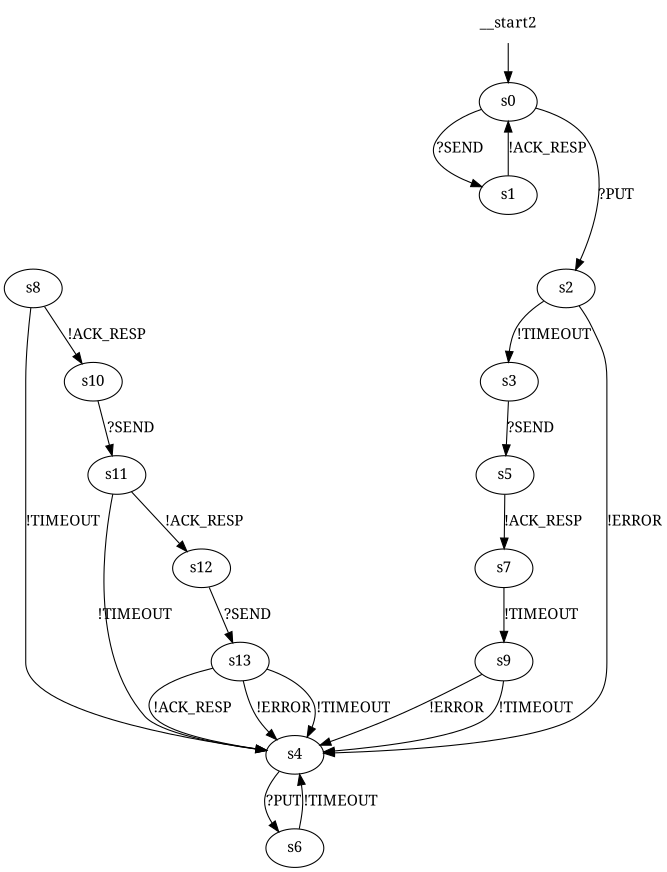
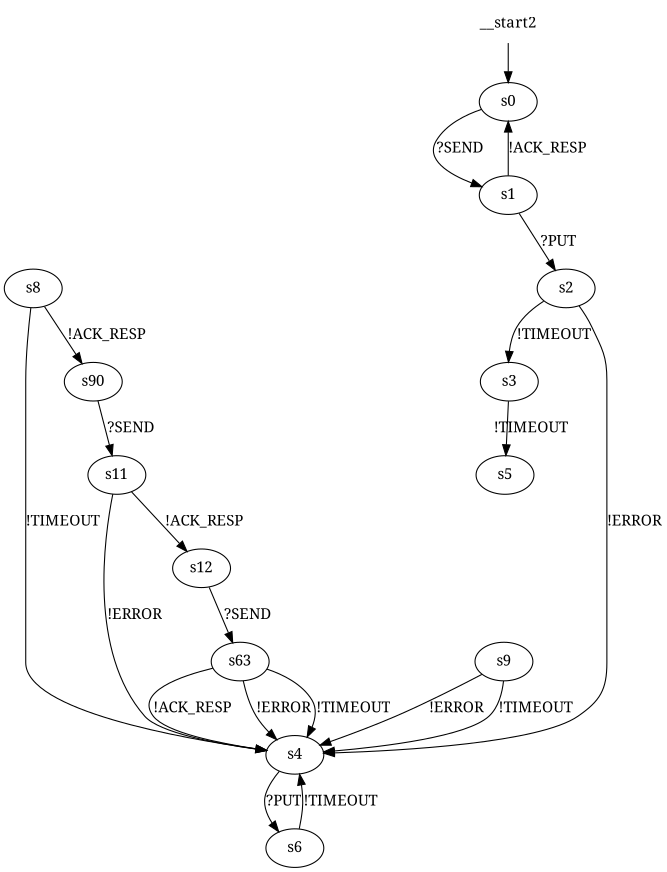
  digraph {
    fontname="Noto Serif"
    node [fontname="Noto Serif"]
    edge [fontname="Noto Serif"]
    n1 [label=s0]
    n2 [label=s1]
    n3 [label=s2]
    n4 [label=s3]
    n5 [label=s4]
    n6 [label=s5]
    n7 [label=s6]
-   n8 [label=s7]
    n9 [label=s9]
    n10 [label=s8]
-   n11 [label=s10]
+   n11 [label=s90]
    n12 [label=s11]
    n13 [label=s12]
-   n14 [label=s13]
+   n14 [label=s63]
    n15 [label=__start2 shape=none]
    n1 -> n2 [label="?SEND"]
-   n1 -> n3 [label="?PUT"]
+   n2 -> n3 [label="?PUT"]
    n2 -> n1 [label="!ACK_RESP"]
    n3 -> n4 [label="!TIMEOUT"]
    n3 -> n5 [label="!ERROR"]
-   n4 -> n6 [label="?SEND"]
+   n4 -> n6 [label="!TIMEOUT"]
    n5 -> n7 [label="?PUT"]
-   n6 -> n8 [label="!ACK_RESP"]
    n7 -> n5 [label="!TIMEOUT"]
-   n8 -> n9 [label="!TIMEOUT"]
    n9 -> n5 [label="!ERROR"]
    n9 -> n5 [label="!TIMEOUT"]
    n10 -> n5 [label="!TIMEOUT"]
    n10 -> n11 [label="!ACK_RESP"]
    n11 -> n12 [label="?SEND"]
-   n12 -> n5 [label="!TIMEOUT"]
+   n12 -> n5 [label="!ERROR"]
    n12 -> n13 [label="!ACK_RESP"]
    n13 -> n14 [label="?SEND"]
    n14 -> n5 [label="!ACK_RESP"]
    n14 -> n5 [label="!ERROR"]
    n14 -> n5 [label="!TIMEOUT"]
    n15 -> n1
  }
